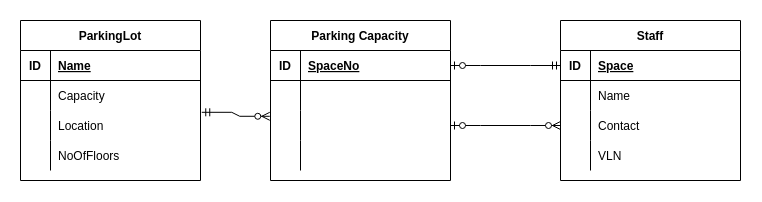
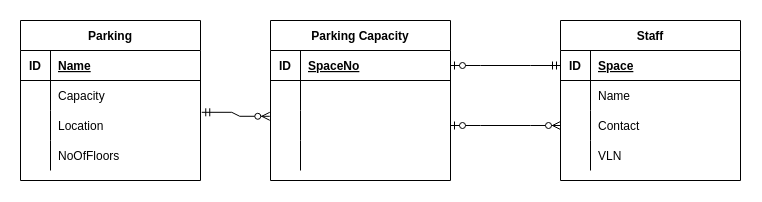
  <mxCell id="0" />
  <mxCell id="1" parent="0" />
- <mxCell id="2" value="ParkingLot" style="shape=table;startSize=30;container=1;collapsible=1;childLayout=tableLayout;fixedRows=1;rowLines=0;fontStyle=1;align=center;resizeLast=1;" vertex="1" parent="1"><mxGeometry x="20" y="20" width="180" height="160" as="geometry" /></mxCell>
+ <mxCell id="2" value="Parking" style="shape=table;startSize=30;container=1;collapsible=1;childLayout=tableLayout;fixedRows=1;rowLines=0;fontStyle=1;align=center;resizeLast=1;" vertex="1" parent="1"><mxGeometry x="20" y="20" width="180" height="160" as="geometry" /></mxCell>
  <mxCell id="3" value="" style="shape=tableRow;horizontal=0;startSize=0;swimlaneHead=0;swimlaneBody=0;fillColor=none;collapsible=0;dropTarget=0;points=[[0,0.5],[1,0.5]];portConstraint=eastwest;top=0;left=0;right=0;bottom=1;" vertex="1" parent="2"><mxGeometry y="30" width="180" height="30" as="geometry" /></mxCell>
  <mxCell id="4" value="ID" style="shape=partialRectangle;connectable=0;fillColor=none;top=0;left=0;bottom=0;right=0;fontStyle=1;overflow=hidden;" vertex="1" parent="3"><mxGeometry width="30" height="30" as="geometry"><mxRectangle width="30" height="30" as="alternateBounds" /></mxGeometry></mxCell>
  <mxCell id="5" value="Name" style="shape=partialRectangle;connectable=0;fillColor=none;top=0;left=0;bottom=0;right=0;align=left;spacingLeft=6;fontStyle=5;overflow=hidden;" vertex="1" parent="3"><mxGeometry x="30" width="150" height="30" as="geometry"><mxRectangle width="150" height="30" as="alternateBounds" /></mxGeometry></mxCell>
  <mxCell id="6" value="" style="shape=tableRow;horizontal=0;startSize=0;swimlaneHead=0;swimlaneBody=0;fillColor=none;collapsible=0;dropTarget=0;points=[[0,0.5],[1,0.5]];portConstraint=eastwest;top=0;left=0;right=0;bottom=0;" vertex="1" parent="2"><mxGeometry y="60" width="180" height="30" as="geometry" /></mxCell>
  <mxCell id="7" value="" style="shape=partialRectangle;connectable=0;fillColor=none;top=0;left=0;bottom=0;right=0;editable=1;overflow=hidden;" vertex="1" parent="6"><mxGeometry width="30" height="30" as="geometry"><mxRectangle width="30" height="30" as="alternateBounds" /></mxGeometry></mxCell>
  <mxCell id="8" value="Capacity" style="shape=partialRectangle;connectable=0;fillColor=none;top=0;left=0;bottom=0;right=0;align=left;spacingLeft=6;overflow=hidden;" vertex="1" parent="6"><mxGeometry x="30" width="150" height="30" as="geometry"><mxRectangle width="150" height="30" as="alternateBounds" /></mxGeometry></mxCell>
  <mxCell id="9" value="" style="shape=tableRow;horizontal=0;startSize=0;swimlaneHead=0;swimlaneBody=0;fillColor=none;collapsible=0;dropTarget=0;points=[[0,0.5],[1,0.5]];portConstraint=eastwest;top=0;left=0;right=0;bottom=0;" vertex="1" parent="2"><mxGeometry y="90" width="180" height="30" as="geometry" /></mxCell>
  <mxCell id="10" value="" style="shape=partialRectangle;connectable=0;fillColor=none;top=0;left=0;bottom=0;right=0;editable=1;overflow=hidden;" vertex="1" parent="9"><mxGeometry width="30" height="30" as="geometry"><mxRectangle width="30" height="30" as="alternateBounds" /></mxGeometry></mxCell>
  <mxCell id="11" value="Location" style="shape=partialRectangle;connectable=0;fillColor=none;top=0;left=0;bottom=0;right=0;align=left;spacingLeft=6;overflow=hidden;" vertex="1" parent="9"><mxGeometry x="30" width="150" height="30" as="geometry"><mxRectangle width="150" height="30" as="alternateBounds" /></mxGeometry></mxCell>
  <mxCell id="12" value="" style="shape=tableRow;horizontal=0;startSize=0;swimlaneHead=0;swimlaneBody=0;fillColor=none;collapsible=0;dropTarget=0;points=[[0,0.5],[1,0.5]];portConstraint=eastwest;top=0;left=0;right=0;bottom=0;" vertex="1" parent="2"><mxGeometry y="120" width="180" height="30" as="geometry" /></mxCell>
  <mxCell id="13" value="" style="shape=partialRectangle;connectable=0;fillColor=none;top=0;left=0;bottom=0;right=0;editable=1;overflow=hidden;" vertex="1" parent="12"><mxGeometry width="30" height="30" as="geometry"><mxRectangle width="30" height="30" as="alternateBounds" /></mxGeometry></mxCell>
  <mxCell id="14" value="NoOfFloors" style="shape=partialRectangle;connectable=0;fillColor=none;top=0;left=0;bottom=0;right=0;align=left;spacingLeft=6;overflow=hidden;" vertex="1" parent="12"><mxGeometry x="30" width="150" height="30" as="geometry"><mxRectangle width="150" height="30" as="alternateBounds" /></mxGeometry></mxCell>
  <mxCell id="15" value="Parking Capacity" style="shape=table;startSize=30;container=1;collapsible=1;childLayout=tableLayout;fixedRows=1;rowLines=0;fontStyle=1;align=center;resizeLast=1;" vertex="1" parent="1"><mxGeometry x="270" y="20" width="180" height="160" as="geometry" /></mxCell>
  <mxCell id="16" value="" style="shape=tableRow;horizontal=0;startSize=0;swimlaneHead=0;swimlaneBody=0;fillColor=none;collapsible=0;dropTarget=0;points=[[0,0.5],[1,0.5]];portConstraint=eastwest;top=0;left=0;right=0;bottom=1;" vertex="1" parent="15"><mxGeometry y="30" width="180" height="30" as="geometry" /></mxCell>
  <mxCell id="17" value="ID" style="shape=partialRectangle;connectable=0;fillColor=none;top=0;left=0;bottom=0;right=0;fontStyle=1;overflow=hidden;" vertex="1" parent="16"><mxGeometry width="30" height="30" as="geometry"><mxRectangle width="30" height="30" as="alternateBounds" /></mxGeometry></mxCell>
  <mxCell id="18" value="SpaceNo" style="shape=partialRectangle;connectable=0;fillColor=none;top=0;left=0;bottom=0;right=0;align=left;spacingLeft=6;fontStyle=5;overflow=hidden;" vertex="1" parent="16"><mxGeometry x="30" width="150" height="30" as="geometry"><mxRectangle width="150" height="30" as="alternateBounds" /></mxGeometry></mxCell>
  <mxCell id="19" value="" style="shape=tableRow;horizontal=0;startSize=0;swimlaneHead=0;swimlaneBody=0;fillColor=none;collapsible=0;dropTarget=0;points=[[0,0.5],[1,0.5]];portConstraint=eastwest;top=0;left=0;right=0;bottom=0;" vertex="1" parent="15"><mxGeometry y="60" width="180" height="30" as="geometry" /></mxCell>
  <mxCell id="20" value="" style="shape=partialRectangle;connectable=0;fillColor=none;top=0;left=0;bottom=0;right=0;editable=1;overflow=hidden;" vertex="1" parent="19"><mxGeometry width="30" height="30" as="geometry"><mxRectangle width="30" height="30" as="alternateBounds" /></mxGeometry></mxCell>
  <mxCell id="21" value="" style="shape=partialRectangle;connectable=0;fillColor=none;top=0;left=0;bottom=0;right=0;align=left;spacingLeft=6;overflow=hidden;" vertex="1" parent="19"><mxGeometry x="30" width="150" height="30" as="geometry"><mxRectangle width="150" height="30" as="alternateBounds" /></mxGeometry></mxCell>
  <mxCell id="22" value="" style="shape=tableRow;horizontal=0;startSize=0;swimlaneHead=0;swimlaneBody=0;fillColor=none;collapsible=0;dropTarget=0;points=[[0,0.5],[1,0.5]];portConstraint=eastwest;top=0;left=0;right=0;bottom=0;" vertex="1" parent="15"><mxGeometry y="90" width="180" height="30" as="geometry" /></mxCell>
  <mxCell id="23" value="" style="shape=partialRectangle;connectable=0;fillColor=none;top=0;left=0;bottom=0;right=0;editable=1;overflow=hidden;" vertex="1" parent="22"><mxGeometry width="30" height="30" as="geometry"><mxRectangle width="30" height="30" as="alternateBounds" /></mxGeometry></mxCell>
  <mxCell id="24" value="" style="shape=partialRectangle;connectable=0;fillColor=none;top=0;left=0;bottom=0;right=0;align=left;spacingLeft=6;overflow=hidden;" vertex="1" parent="22"><mxGeometry x="30" width="150" height="30" as="geometry"><mxRectangle width="150" height="30" as="alternateBounds" /></mxGeometry></mxCell>
  <mxCell id="25" value="" style="shape=tableRow;horizontal=0;startSize=0;swimlaneHead=0;swimlaneBody=0;fillColor=none;collapsible=0;dropTarget=0;points=[[0,0.5],[1,0.5]];portConstraint=eastwest;top=0;left=0;right=0;bottom=0;" vertex="1" parent="15"><mxGeometry y="120" width="180" height="30" as="geometry" /></mxCell>
  <mxCell id="26" value="" style="shape=partialRectangle;connectable=0;fillColor=none;top=0;left=0;bottom=0;right=0;editable=1;overflow=hidden;" vertex="1" parent="25"><mxGeometry width="30" height="30" as="geometry"><mxRectangle width="30" height="30" as="alternateBounds" /></mxGeometry></mxCell>
  <mxCell id="27" value="" style="shape=partialRectangle;connectable=0;fillColor=none;top=0;left=0;bottom=0;right=0;align=left;spacingLeft=6;overflow=hidden;" vertex="1" parent="25"><mxGeometry x="30" width="150" height="30" as="geometry"><mxRectangle width="150" height="30" as="alternateBounds" /></mxGeometry></mxCell>
  <mxCell id="28" value="Staff" style="shape=table;startSize=30;container=1;collapsible=1;childLayout=tableLayout;fixedRows=1;rowLines=0;fontStyle=1;align=center;resizeLast=1;" vertex="1" parent="1"><mxGeometry x="560" y="20" width="180" height="160" as="geometry" /></mxCell>
  <mxCell id="29" value="" style="shape=tableRow;horizontal=0;startSize=0;swimlaneHead=0;swimlaneBody=0;fillColor=none;collapsible=0;dropTarget=0;points=[[0,0.5],[1,0.5]];portConstraint=eastwest;top=0;left=0;right=0;bottom=1;" vertex="1" parent="28"><mxGeometry y="30" width="180" height="30" as="geometry" /></mxCell>
  <mxCell id="30" value="ID" style="shape=partialRectangle;connectable=0;fillColor=none;top=0;left=0;bottom=0;right=0;fontStyle=1;overflow=hidden;" vertex="1" parent="29"><mxGeometry width="30" height="30" as="geometry"><mxRectangle width="30" height="30" as="alternateBounds" /></mxGeometry></mxCell>
  <mxCell id="31" value="Space" style="shape=partialRectangle;connectable=0;fillColor=none;top=0;left=0;bottom=0;right=0;align=left;spacingLeft=6;fontStyle=5;overflow=hidden;" vertex="1" parent="29"><mxGeometry x="30" width="150" height="30" as="geometry"><mxRectangle width="150" height="30" as="alternateBounds" /></mxGeometry></mxCell>
  <mxCell id="32" value="" style="shape=tableRow;horizontal=0;startSize=0;swimlaneHead=0;swimlaneBody=0;fillColor=none;collapsible=0;dropTarget=0;points=[[0,0.5],[1,0.5]];portConstraint=eastwest;top=0;left=0;right=0;bottom=0;" vertex="1" parent="28"><mxGeometry y="60" width="180" height="30" as="geometry" /></mxCell>
  <mxCell id="33" value="" style="shape=partialRectangle;connectable=0;fillColor=none;top=0;left=0;bottom=0;right=0;editable=1;overflow=hidden;" vertex="1" parent="32"><mxGeometry width="30" height="30" as="geometry"><mxRectangle width="30" height="30" as="alternateBounds" /></mxGeometry></mxCell>
  <mxCell id="34" value="Name" style="shape=partialRectangle;connectable=0;fillColor=none;top=0;left=0;bottom=0;right=0;align=left;spacingLeft=6;overflow=hidden;" vertex="1" parent="32"><mxGeometry x="30" width="150" height="30" as="geometry"><mxRectangle width="150" height="30" as="alternateBounds" /></mxGeometry></mxCell>
  <mxCell id="35" value="" style="shape=tableRow;horizontal=0;startSize=0;swimlaneHead=0;swimlaneBody=0;fillColor=none;collapsible=0;dropTarget=0;points=[[0,0.5],[1,0.5]];portConstraint=eastwest;top=0;left=0;right=0;bottom=0;" vertex="1" parent="28"><mxGeometry y="90" width="180" height="30" as="geometry" /></mxCell>
  <mxCell id="36" value="" style="shape=partialRectangle;connectable=0;fillColor=none;top=0;left=0;bottom=0;right=0;editable=1;overflow=hidden;" vertex="1" parent="35"><mxGeometry width="30" height="30" as="geometry"><mxRectangle width="30" height="30" as="alternateBounds" /></mxGeometry></mxCell>
  <mxCell id="37" value="Contact" style="shape=partialRectangle;connectable=0;fillColor=none;top=0;left=0;bottom=0;right=0;align=left;spacingLeft=6;overflow=hidden;" vertex="1" parent="35"><mxGeometry x="30" width="150" height="30" as="geometry"><mxRectangle width="150" height="30" as="alternateBounds" /></mxGeometry></mxCell>
  <mxCell id="38" value="" style="shape=tableRow;horizontal=0;startSize=0;swimlaneHead=0;swimlaneBody=0;fillColor=none;collapsible=0;dropTarget=0;points=[[0,0.5],[1,0.5]];portConstraint=eastwest;top=0;left=0;right=0;bottom=0;" vertex="1" parent="28"><mxGeometry y="120" width="180" height="30" as="geometry" /></mxCell>
  <mxCell id="39" value="" style="shape=partialRectangle;connectable=0;fillColor=none;top=0;left=0;bottom=0;right=0;editable=1;overflow=hidden;" vertex="1" parent="38"><mxGeometry width="30" height="30" as="geometry"><mxRectangle width="30" height="30" as="alternateBounds" /></mxGeometry></mxCell>
  <mxCell id="40" value="VLN" style="shape=partialRectangle;connectable=0;fillColor=none;top=0;left=0;bottom=0;right=0;align=left;spacingLeft=6;overflow=hidden;" vertex="1" parent="38"><mxGeometry x="30" width="150" height="30" as="geometry"><mxRectangle width="150" height="30" as="alternateBounds" /></mxGeometry></mxCell>
  <mxCell id="41" value="" style="edgeStyle=entityRelationEdgeStyle;fontSize=12;html=1;endArrow=ERzeroToMany;startArrow=ERzeroToOne;rounded=0;exitX=1;exitY=0.5;exitDx=0;exitDy=0;entryX=0;entryY=0.5;entryDx=0;entryDy=0;" edge="1" parent="1" source="22" target="35"><mxGeometry width="100" height="100" relative="1" as="geometry"><mxPoint x="460" y="130" as="sourcePoint" /><mxPoint x="530" y="140" as="targetPoint" /></mxGeometry></mxCell>
  <mxCell id="42" value="" style="edgeStyle=entityRelationEdgeStyle;fontSize=12;html=1;endArrow=ERzeroToOne;startArrow=ERmandOne;rounded=0;entryX=1;entryY=0.5;entryDx=0;entryDy=0;exitX=0;exitY=0.5;exitDx=0;exitDy=0;" edge="1" parent="1" source="29" target="16"><mxGeometry width="100" height="100" relative="1" as="geometry"><mxPoint x="490" y="350" as="sourcePoint" /><mxPoint x="590" y="250" as="targetPoint" /></mxGeometry></mxCell>
  <mxCell id="43" value="" style="edgeStyle=entityRelationEdgeStyle;fontSize=12;html=1;endArrow=ERzeroToMany;startArrow=ERmandOne;rounded=0;entryX=-0.004;entryY=1.193;entryDx=0;entryDy=0;entryPerimeter=0;exitX=1.007;exitY=0.06;exitDx=0;exitDy=0;exitPerimeter=0;" edge="1" parent="1" source="9" target="19"><mxGeometry width="100" height="100" relative="1" as="geometry"><mxPoint x="160" y="350" as="sourcePoint" /><mxPoint x="260" y="250" as="targetPoint" /></mxGeometry></mxCell>
